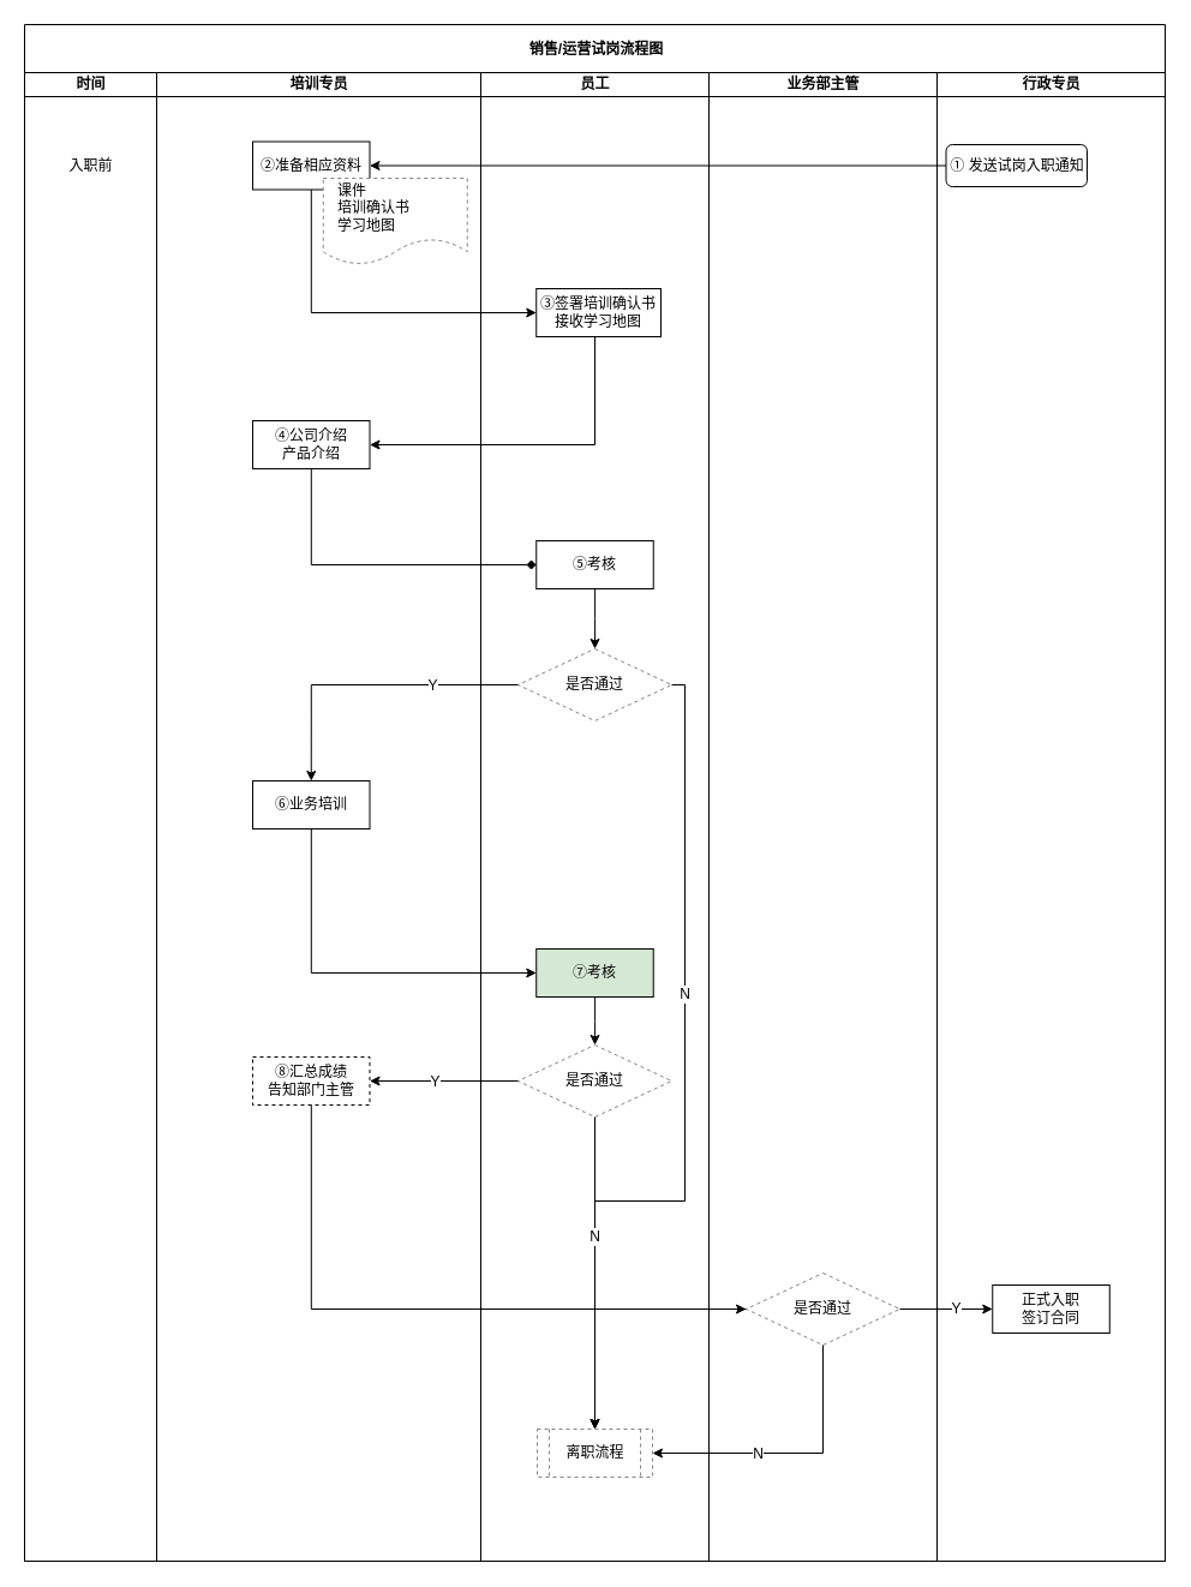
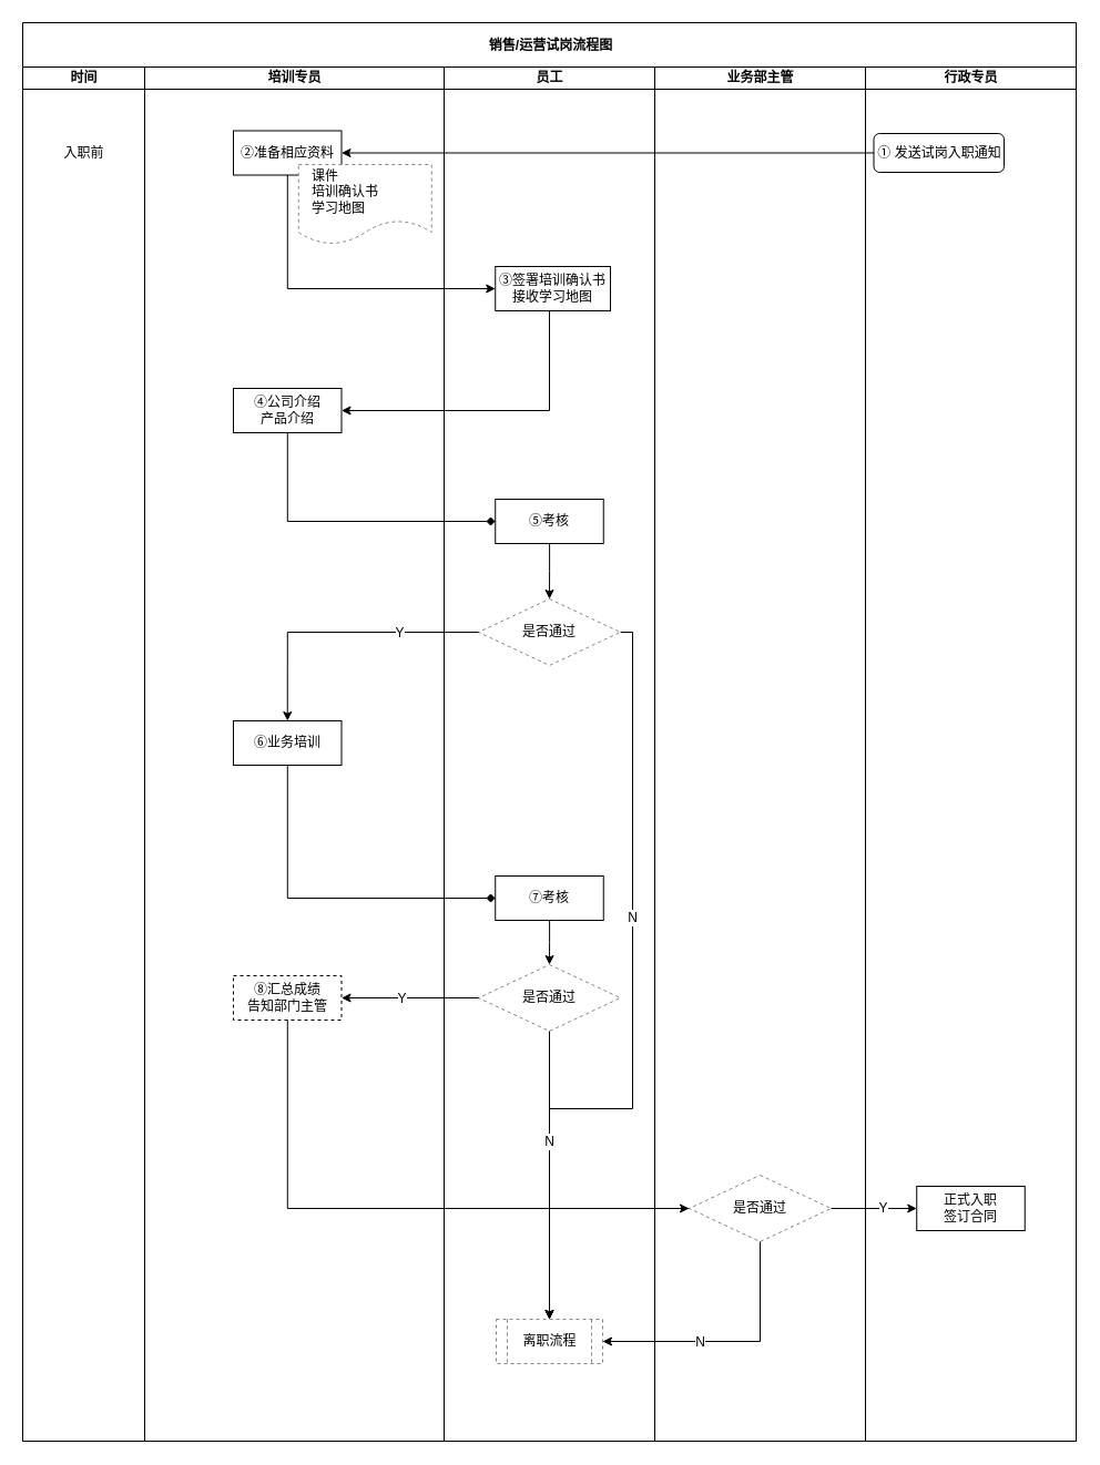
  <mxCell id="0" />
  <mxCell id="1" parent="0" />
  <mxCell id="2" value="&lt;p style=&quot;line-height: 100%&quot;&gt;销售/运营试岗流程图&lt;/p&gt;" style="swimlane;html=1;childLayout=stackLayout;resizeParent=1;resizeParentMax=0;startSize=40;shadow=0;verticalAlign=middle;labelPosition=center;verticalLabelPosition=middle;align=center;flipV=0;flipH=1;spacingLeft=2;" vertex="1" parent="1"><mxGeometry x="20" y="20" width="950" height="1280" as="geometry"><mxRectangle x="10" y="150" width="90" height="40" as="alternateBounds" /></mxGeometry></mxCell>
  <mxCell id="3" value="时间" style="swimlane;html=1;startSize=20;" vertex="1" parent="2"><mxGeometry y="40" width="110" height="1240" as="geometry" /></mxCell>
  <mxCell id="4" value="入职前" style="text;html=1;strokeColor=none;fillColor=none;align=center;verticalAlign=middle;whiteSpace=wrap;rounded=0;fontSize=12;" vertex="1" parent="3"><mxGeometry x="27.5" y="67.5" width="55" height="20" as="geometry" /></mxCell>
  <mxCell id="5" style="edgeStyle=orthogonalEdgeStyle;rounded=0;orthogonalLoop=1;jettySize=auto;html=1;" edge="1" parent="2" source="28" target="7"><mxGeometry relative="1" as="geometry" /></mxCell>
  <mxCell id="6" value="培训专员" style="swimlane;html=1;startSize=20;" vertex="1" parent="2"><mxGeometry x="110" y="40" width="270" height="1240" as="geometry" /></mxCell>
  <mxCell id="7" value="②准备相应资料" style="rounded=0;whiteSpace=wrap;html=1;shadow=0;align=center;" vertex="1" parent="6"><mxGeometry x="80" y="57.5" width="97.5" height="40" as="geometry" /></mxCell>
  <mxCell id="8" value="课件&lt;br&gt;培训确认书&lt;br&gt;学习地图" style="shape=document;whiteSpace=wrap;html=1;boundedLbl=1;dashed=1;strokeColor=#858585;fontSize=12;align=left;spacingLeft=10;" vertex="1" parent="6"><mxGeometry x="138.75" y="88" width="120" height="72" as="geometry" /></mxCell>
  <mxCell id="9" value="④公司介绍&lt;br&gt;产品介绍" style="rounded=0;whiteSpace=wrap;html=1;shadow=0;align=center;" vertex="1" parent="6"><mxGeometry x="80" y="290" width="97.5" height="40" as="geometry" /></mxCell>
  <mxCell id="10" value="⑥业务培训" style="rounded=0;whiteSpace=wrap;html=1;shadow=0;align=center;" vertex="1" parent="6"><mxGeometry x="80" y="590" width="97.5" height="40" as="geometry" /></mxCell>
  <mxCell id="11" value="⑧汇总成绩&lt;br&gt;告知部门主管" style="rounded=0;whiteSpace=wrap;html=1;shadow=0;align=center;dashed=1;" vertex="1" parent="6"><mxGeometry x="80" y="820" width="97.5" height="40" as="geometry" /></mxCell>
  <mxCell id="12" value="员工" style="swimlane;html=1;startSize=20;swimlaneFillColor=none;allowArrows=1;" vertex="1" parent="2"><mxGeometry x="380" y="40" width="190" height="1240" as="geometry" /></mxCell>
  <mxCell id="13" value="③签署培训确认书&lt;br&gt;接收学习地图" style="rounded=0;whiteSpace=wrap;html=1;shadow=0;align=center;" vertex="1" parent="12"><mxGeometry x="46.25" y="180" width="103.75" height="40" as="geometry" /></mxCell>
  <mxCell id="14" style="edgeStyle=orthogonalEdgeStyle;rounded=0;orthogonalLoop=1;jettySize=auto;html=1;entryX=0.5;entryY=0;entryDx=0;entryDy=0;fontSize=12;" edge="1" parent="12" source="15" target="18"><mxGeometry relative="1" as="geometry" /></mxCell>
  <mxCell id="15" value="⑤考核" style="rounded=0;whiteSpace=wrap;html=1;shadow=0;align=center;" vertex="1" parent="12"><mxGeometry x="46.25" y="390" width="97.5" height="40" as="geometry" /></mxCell>
  <mxCell id="16" style="edgeStyle=orthogonalEdgeStyle;rounded=0;orthogonalLoop=1;jettySize=auto;html=1;fontSize=12;" edge="1" parent="12" source="18" target="22"><mxGeometry relative="1" as="geometry"><mxPoint x="94.25" y="590" as="targetPoint" /><Array as="points"><mxPoint x="170" y="510" /><mxPoint x="170" y="940" /><mxPoint x="95" y="940" /></Array></mxGeometry></mxCell>
  <mxCell id="17" value="N" style="edgeLabel;html=1;align=center;verticalAlign=middle;resizable=0;points=[];fontSize=12;" vertex="1" connectable="0" parent="16"><mxGeometry x="-0.24" relative="1" as="geometry"><mxPoint x="-1" as="offset" /></mxGeometry></mxCell>
  <mxCell id="18" value="是否通过" style="rhombus;whiteSpace=wrap;html=1;dashed=1;strokeColor=#858585;fontSize=12;align=center;" vertex="1" parent="12"><mxGeometry x="31" y="480" width="128" height="60" as="geometry" /></mxCell>
  <mxCell id="19" style="edgeStyle=orthogonalEdgeStyle;rounded=0;orthogonalLoop=1;jettySize=auto;html=1;fontSize=12;" edge="1" parent="12" source="20" target="21"><mxGeometry relative="1" as="geometry" /></mxCell>
- <mxCell id="20" value="⑦考核" style="rounded=0;whiteSpace=wrap;html=1;shadow=0;align=center;fillColor=#d5e8d4;" vertex="1" parent="12"><mxGeometry x="46.25" y="730" width="97.5" height="40" as="geometry" /></mxCell>
+ <mxCell id="20" value="⑦考核" style="rounded=0;whiteSpace=wrap;html=1;shadow=0;align=center;" vertex="1" parent="12"><mxGeometry x="46.25" y="730" width="97.5" height="40" as="geometry" /></mxCell>
  <mxCell id="21" value="是否通过" style="rhombus;whiteSpace=wrap;html=1;dashed=1;strokeColor=#858585;fontSize=12;align=center;" vertex="1" parent="12"><mxGeometry x="31" y="810" width="128" height="60" as="geometry" /></mxCell>
  <mxCell id="22" value="离职流程" style="shape=process;whiteSpace=wrap;html=1;backgroundOutline=1;dashed=1;strokeColor=#858585;fontSize=12;align=center;" vertex="1" parent="12"><mxGeometry x="47" y="1130" width="96" height="40" as="geometry" /></mxCell>
  <mxCell id="23" style="edgeStyle=orthogonalEdgeStyle;rounded=0;orthogonalLoop=1;jettySize=auto;html=1;entryX=0.5;entryY=0;entryDx=0;entryDy=0;fontSize=12;" edge="1" parent="12" source="21" target="22"><mxGeometry relative="1" as="geometry" /></mxCell>
  <mxCell id="24" value="N" style="edgeLabel;html=1;align=center;verticalAlign=middle;resizable=0;points=[];fontSize=12;" vertex="1" connectable="0" parent="23"><mxGeometry x="-0.24" relative="1" as="geometry"><mxPoint x="-1" as="offset" /></mxGeometry></mxCell>
  <mxCell id="25" value="业务部主管" style="swimlane;html=1;startSize=20;swimlaneFillColor=none;allowArrows=1;" vertex="1" parent="2"><mxGeometry x="570" y="40" width="190" height="1240" as="geometry" /></mxCell>
  <mxCell id="26" value="是否通过" style="rhombus;whiteSpace=wrap;html=1;dashed=1;strokeColor=#858585;fontSize=12;align=center;" vertex="1" parent="25"><mxGeometry x="31" y="1000" width="128" height="60" as="geometry" /></mxCell>
  <mxCell id="27" value="行政专员" style="swimlane;html=1;startSize=20;" vertex="1" parent="2"><mxGeometry x="760" y="40" width="190" height="1240" as="geometry" /></mxCell>
  <mxCell id="28" value="① 发送试岗入职通知" style="rounded=1;whiteSpace=wrap;html=1;shadow=0;" vertex="1" parent="27"><mxGeometry x="7.5" y="60" width="117.5" height="35" as="geometry" /></mxCell>
  <mxCell id="29" value="正式入职&lt;br&gt;签订合同" style="rounded=0;whiteSpace=wrap;html=1;shadow=0;align=center;" vertex="1" parent="27"><mxGeometry x="46.25" y="1010" width="97.5" height="40" as="geometry" /></mxCell>
  <mxCell id="30" style="edgeStyle=orthogonalEdgeStyle;rounded=0;orthogonalLoop=1;jettySize=auto;html=1;entryX=1;entryY=0.5;entryDx=0;entryDy=0;fontSize=12;" edge="1" parent="2" source="13" target="9"><mxGeometry relative="1" as="geometry"><Array as="points"><mxPoint x="475" y="350" /></Array></mxGeometry></mxCell>
  <mxCell id="31" style="edgeStyle=orthogonalEdgeStyle;rounded=0;orthogonalLoop=1;jettySize=auto;html=1;entryX=0;entryY=0.5;entryDx=0;entryDy=0;fontSize=12;endArrow=diamond;" edge="1" parent="2" source="9" target="15"><mxGeometry relative="1" as="geometry"><Array as="points"><mxPoint x="239" y="450" /></Array></mxGeometry></mxCell>
  <mxCell id="32" style="edgeStyle=orthogonalEdgeStyle;rounded=0;orthogonalLoop=1;jettySize=auto;html=1;entryX=0;entryY=0.5;entryDx=0;entryDy=0;fontSize=12;" edge="1" parent="2" source="7" target="13"><mxGeometry relative="1" as="geometry"><Array as="points"><mxPoint x="239" y="240" /></Array></mxGeometry></mxCell>
  <mxCell id="33" style="edgeStyle=orthogonalEdgeStyle;rounded=0;orthogonalLoop=1;jettySize=auto;html=1;entryX=0.5;entryY=0;entryDx=0;entryDy=0;fontSize=12;" edge="1" parent="2" source="18" target="10"><mxGeometry relative="1" as="geometry" /></mxCell>
  <mxCell id="34" value="Y" style="edgeLabel;html=1;align=center;verticalAlign=middle;resizable=0;points=[];fontSize=12;" vertex="1" connectable="0" parent="33"><mxGeometry x="-0.436" y="1" relative="1" as="geometry"><mxPoint x="-1" y="-1" as="offset" /></mxGeometry></mxCell>
- <mxCell id="35" style="edgeStyle=orthogonalEdgeStyle;rounded=0;orthogonalLoop=1;jettySize=auto;html=1;entryX=0;entryY=0.5;entryDx=0;entryDy=0;fontSize=12;" edge="1" parent="2" source="10" target="20"><mxGeometry relative="1" as="geometry"><Array as="points"><mxPoint x="239" y="790" /></Array></mxGeometry></mxCell>
+ <mxCell id="35" style="edgeStyle=orthogonalEdgeStyle;rounded=0;orthogonalLoop=1;jettySize=auto;html=1;entryX=0;entryY=0.5;entryDx=0;entryDy=0;fontSize=12;endArrow=diamond;" edge="1" parent="2" source="10" target="20"><mxGeometry relative="1" as="geometry"><Array as="points"><mxPoint x="239" y="790" /></Array></mxGeometry></mxCell>
  <mxCell id="36" style="edgeStyle=orthogonalEdgeStyle;rounded=0;orthogonalLoop=1;jettySize=auto;html=1;entryX=1;entryY=0.5;entryDx=0;entryDy=0;fontSize=12;" edge="1" parent="2" source="21" target="11"><mxGeometry relative="1" as="geometry" /></mxCell>
  <mxCell id="37" value="Y" style="edgeLabel;html=1;align=center;verticalAlign=middle;resizable=0;points=[];fontSize=12;" vertex="1" connectable="0" parent="36"><mxGeometry x="0.129" relative="1" as="geometry"><mxPoint as="offset" /></mxGeometry></mxCell>
  <mxCell id="38" style="edgeStyle=orthogonalEdgeStyle;rounded=0;orthogonalLoop=1;jettySize=auto;html=1;entryX=0;entryY=0.5;entryDx=0;entryDy=0;fontSize=12;" edge="1" parent="2" source="11" target="26"><mxGeometry relative="1" as="geometry"><Array as="points"><mxPoint x="239" y="1070" /></Array></mxGeometry></mxCell>
  <mxCell id="39" style="edgeStyle=orthogonalEdgeStyle;rounded=0;orthogonalLoop=1;jettySize=auto;html=1;fontSize=12;" edge="1" parent="2" source="26" target="29"><mxGeometry relative="1" as="geometry" /></mxCell>
  <mxCell id="40" value="Y" style="edgeLabel;html=1;align=center;verticalAlign=middle;resizable=0;points=[];fontSize=12;" vertex="1" connectable="0" parent="39"><mxGeometry x="0.18" y="1" relative="1" as="geometry"><mxPoint as="offset" /></mxGeometry></mxCell>
  <mxCell id="41" style="edgeStyle=orthogonalEdgeStyle;rounded=0;orthogonalLoop=1;jettySize=auto;html=1;fontSize=12;" edge="1" parent="2" source="26" target="22"><mxGeometry relative="1" as="geometry" /></mxCell>
  <mxCell id="42" style="edgeStyle=orthogonalEdgeStyle;rounded=0;orthogonalLoop=1;jettySize=auto;html=1;entryX=1;entryY=0.5;entryDx=0;entryDy=0;fontSize=12;" edge="1" parent="2" source="26" target="22"><mxGeometry relative="1" as="geometry"><Array as="points"><mxPoint x="665" y="1190" /></Array></mxGeometry></mxCell>
  <mxCell id="43" value="N" style="edgeLabel;html=1;align=center;verticalAlign=middle;resizable=0;points=[];fontSize=12;" vertex="1" connectable="0" parent="42"><mxGeometry x="0.246" y="2" relative="1" as="geometry"><mxPoint y="-2" as="offset" /></mxGeometry></mxCell>
